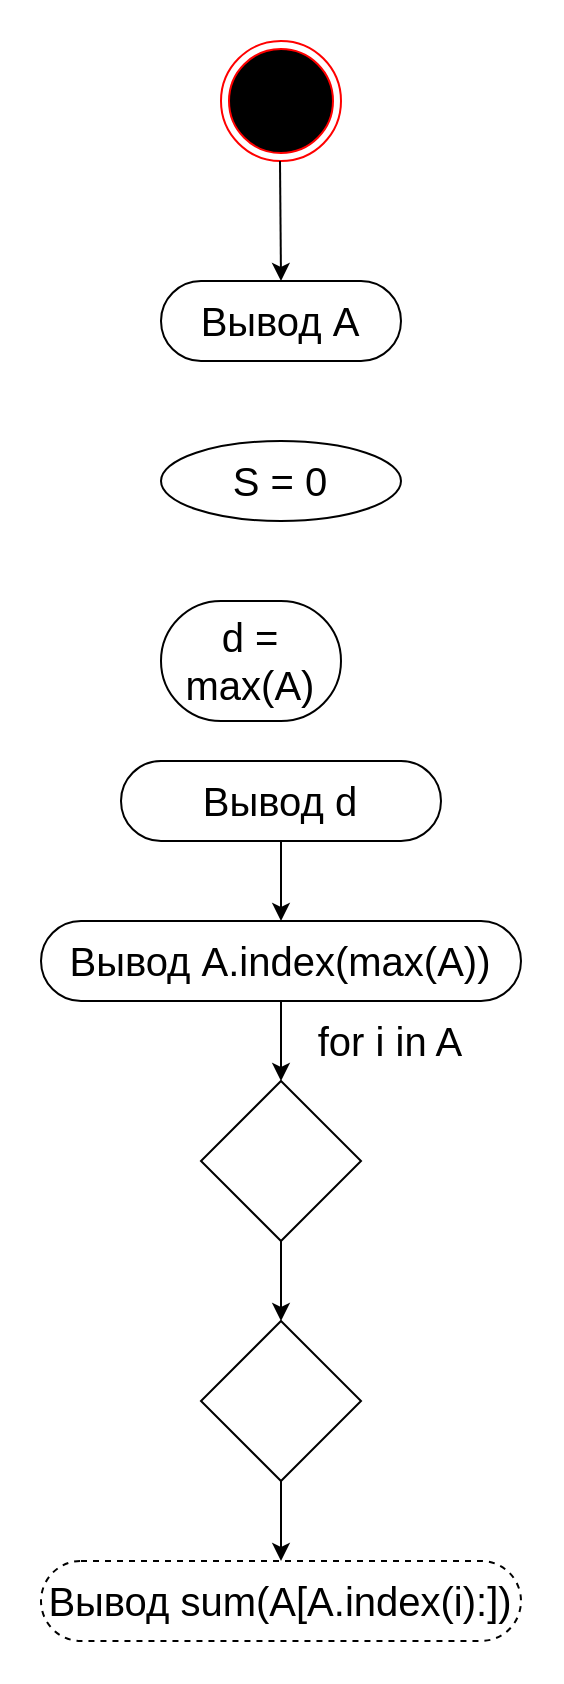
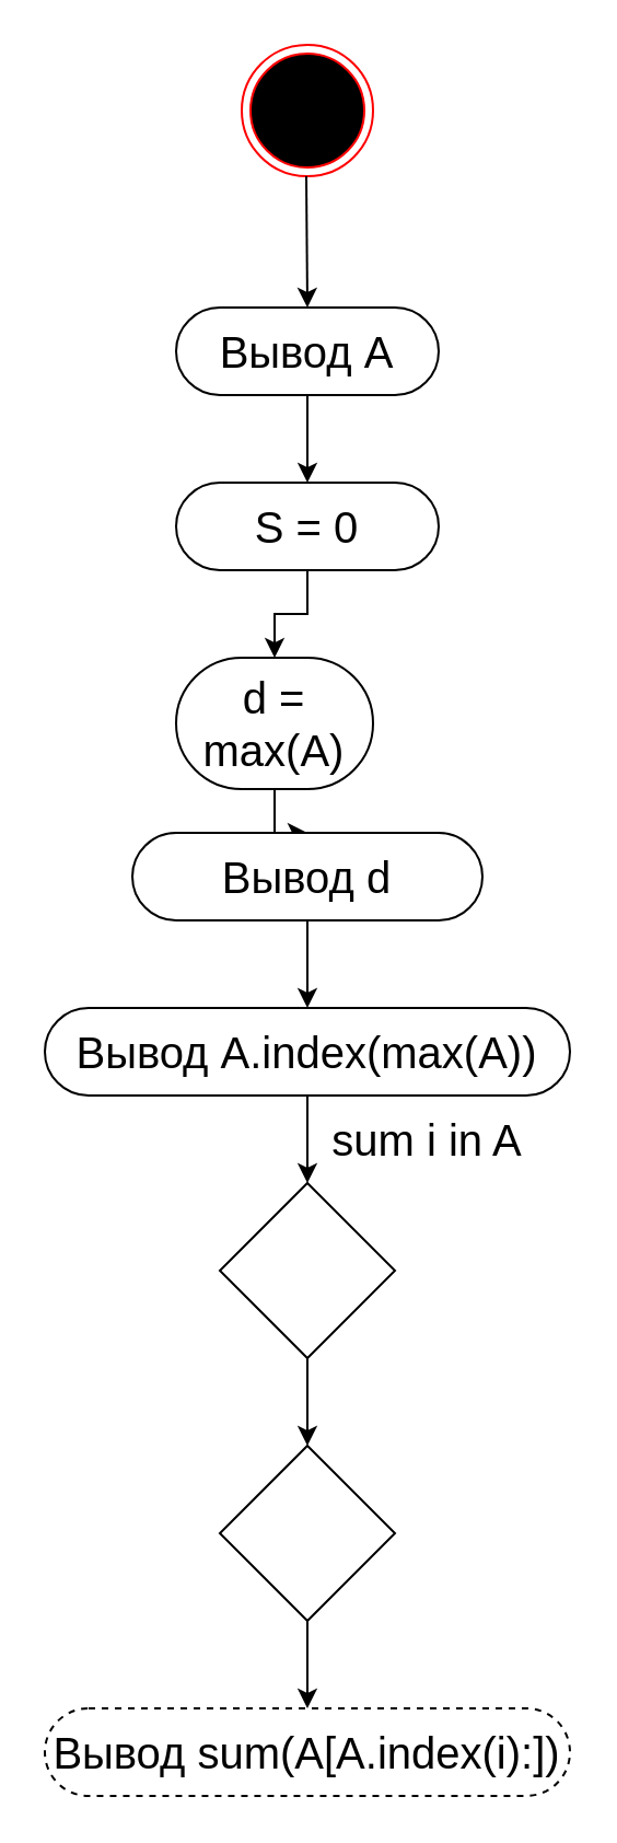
  <mxCell id="0" />
  <mxCell id="1" parent="0" />
  <mxCell id="2" value="" style="ellipse;html=1;shape=endState;fillColor=#000000;strokeColor=#ff0000;" vertex="1" parent="1"><mxGeometry x="110" y="20" width="60" height="60" as="geometry" /></mxCell>
  <mxCell id="3" value="" style="endArrow=classic;html=1;entryX=0.5;entryY=0;entryDx=0;entryDy=0;" edge="1" parent="1" target="5"><mxGeometry width="50" height="50" relative="1" as="geometry"><mxPoint x="139.5" y="80" as="sourcePoint" /><mxPoint x="139.5" y="130" as="targetPoint" /></mxGeometry></mxCell>
+ <mxCell id="4" value="" style="edgeStyle=orthogonalEdgeStyle;rounded=0;orthogonalLoop=1;jettySize=auto;html=1;" edge="1" parent="1" source="5" target="7"><mxGeometry relative="1" as="geometry" /></mxCell>
  <mxCell id="5" value="Вывод A" style="rounded=1;whiteSpace=wrap;html=1;arcSize=50;fontSize=20;" vertex="1" parent="1"><mxGeometry x="80" y="140" width="120" height="40" as="geometry" /></mxCell>
- <mxCell id="7" value="S = 0" style="ellipse;whiteSpace=wrap;html=1;arcSize=50;fontSize=20;" vertex="1" parent="1"><mxGeometry x="80" y="220" width="120" height="40" as="geometry" /></mxCell>
+ <mxCell id="6" value="" style="edgeStyle=orthogonalEdgeStyle;rounded=0;orthogonalLoop=1;jettySize=auto;html=1;" edge="1" parent="1" source="7" target="9"><mxGeometry relative="1" as="geometry" /></mxCell>
+ <mxCell id="7" value="S = 0" style="rounded=1;whiteSpace=wrap;html=1;arcSize=50;fontSize=20;" vertex="1" parent="1"><mxGeometry x="80" y="220" width="120" height="40" as="geometry" /></mxCell>
+ <mxCell id="8" value="" style="edgeStyle=orthogonalEdgeStyle;rounded=0;orthogonalLoop=1;jettySize=auto;html=1;" edge="1" parent="1" source="9" target="10"><mxGeometry relative="1" as="geometry" /></mxCell>
  <mxCell id="9" value="d = max(A)" style="rounded=1;whiteSpace=wrap;html=1;arcSize=50;fontSize=20;" vertex="1" parent="1"><mxGeometry x="80" y="300" width="90" height="60" as="geometry" /></mxCell>
  <mxCell id="10" value="Вывод d" style="rounded=1;whiteSpace=wrap;html=1;arcSize=50;fontSize=20;" vertex="1" parent="1"><mxGeometry x="60" y="380" width="160" height="40" as="geometry" /></mxCell>
  <mxCell id="11" value="Вывод A.index(max(A))" style="rounded=1;whiteSpace=wrap;html=1;arcSize=50;fontSize=20;" vertex="1" parent="1"><mxGeometry x="20" y="460" width="240" height="40" as="geometry" /></mxCell>
  <mxCell id="12" value="" style="endArrow=classic;html=1;entryX=0.5;entryY=0;entryDx=0;entryDy=0;" edge="1" parent="1" target="11"><mxGeometry width="50" height="50" relative="1" as="geometry"><mxPoint x="140" y="420" as="sourcePoint" /><mxPoint x="190" y="370" as="targetPoint" /></mxGeometry></mxCell>
  <mxCell id="13" value="" style="endArrow=classic;html=1;" edge="1" parent="1"><mxGeometry width="50" height="50" relative="1" as="geometry"><mxPoint x="140" y="500" as="sourcePoint" /><mxPoint x="140" y="540" as="targetPoint" /></mxGeometry></mxCell>
  <mxCell id="14" value="" style="rhombus;whiteSpace=wrap;html=1;" vertex="1" parent="1"><mxGeometry x="100" y="540" width="80" height="80" as="geometry" /></mxCell>
  <mxCell id="15" value="" style="endArrow=classic;html=1;" edge="1" parent="1"><mxGeometry width="50" height="50" relative="1" as="geometry"><mxPoint x="140" y="620" as="sourcePoint" /><mxPoint x="140" y="660" as="targetPoint" /></mxGeometry></mxCell>
  <mxCell id="16" value="" style="edgeStyle=orthogonalEdgeStyle;rounded=0;orthogonalLoop=1;jettySize=auto;html=1;fontSize=20;" edge="1" parent="1" source="17" target="19"><mxGeometry relative="1" as="geometry" /></mxCell>
  <mxCell id="17" value="" style="rhombus;whiteSpace=wrap;html=1;" vertex="1" parent="1"><mxGeometry x="100" y="660" width="80" height="80" as="geometry" /></mxCell>
- <mxCell id="18" value="for i in A" style="text;html=1;strokeColor=none;fillColor=none;align=center;verticalAlign=middle;whiteSpace=wrap;rounded=0;fontSize=20;" vertex="1" parent="1"><mxGeometry x="140" y="510" width="110" height="20" as="geometry" /></mxCell>
+ <mxCell id="18" value="sum i in A" style="text;html=1;strokeColor=none;fillColor=none;align=center;verticalAlign=middle;whiteSpace=wrap;rounded=0;fontSize=20;" vertex="1" parent="1"><mxGeometry x="140" y="510" width="110" height="20" as="geometry" /></mxCell>
  <mxCell id="19" value="Вывод sum(A[A.index(i):])" style="rounded=1;whiteSpace=wrap;html=1;arcSize=50;fontSize=20;dashed=1;" vertex="1" parent="1"><mxGeometry x="20" y="780" width="240" height="40" as="geometry" /></mxCell>
